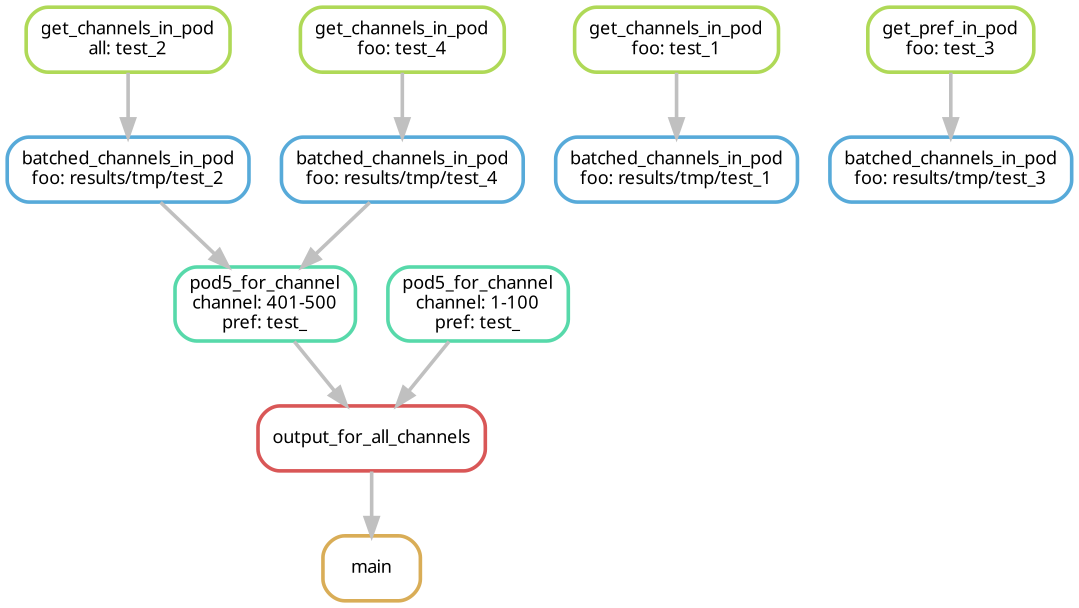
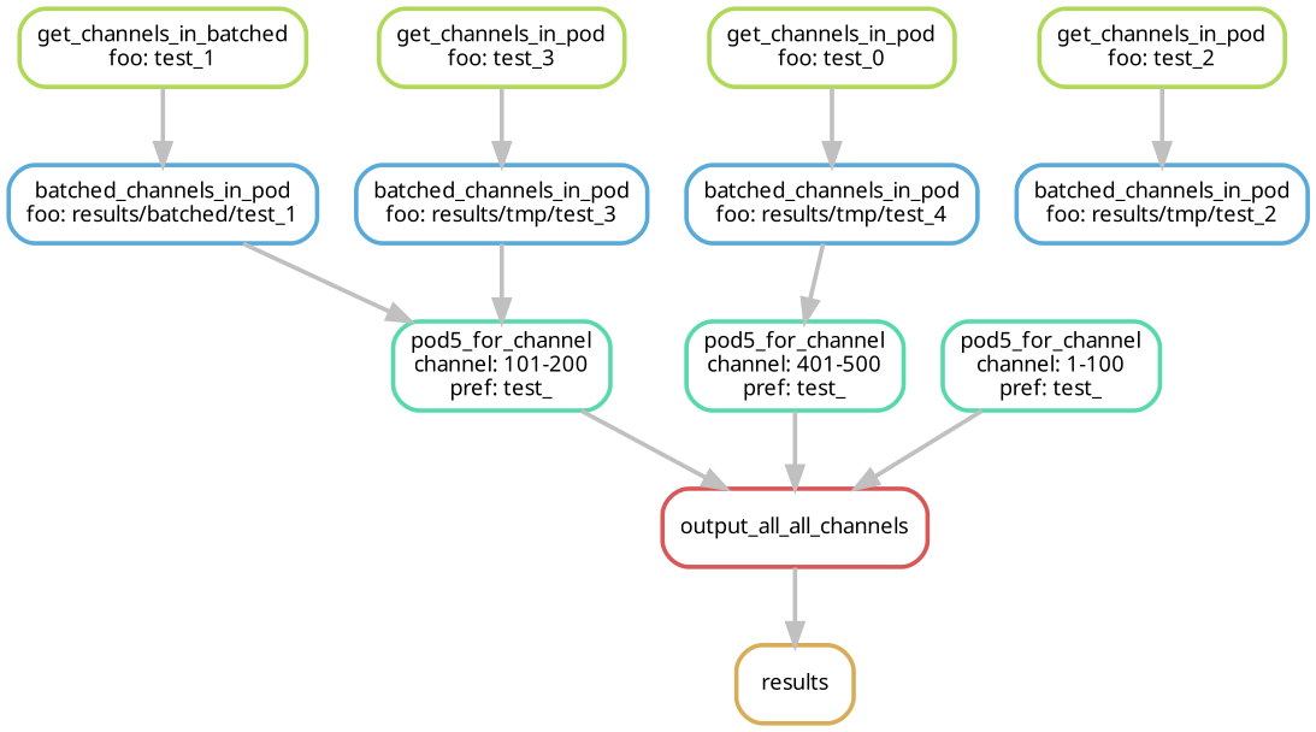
  digraph {
    bgcolor=white
    node [color="0.56 0.6 0.85" fontname=sans fontsize=10 penwidth=2 shape=box style=rounded]
    edge [color=grey penwidth=2]
-   n1 [color="0.11 0.6 0.85" label=main]
-   n2 [label="batched_channels_in_pod\nfoo: results/tmp/test_1"]
-   n4 [color="0.00 0.6 0.85" label=output_for_all_channels]
-   n5 [color="0.22 0.6 0.85" label="get_channels_in_pod\nfoo: test_1"]
+   n1 [color="0.11 0.6 0.85" label=results]
+   n2 [label="batched_channels_in_pod\nfoo: results/batched/test_1"]
+   n3 [color="0.44 0.6 0.85" label="pod5_for_channel\nchannel: 101-200\npref: test_"]
+   n4 [color="0.00 0.6 0.85" label=output_all_all_channels]
+   n5 [color="0.22 0.6 0.85" label="get_channels_in_batched\nfoo: test_1"]
    n6 [label="batched_channels_in_pod\nfoo: results/tmp/test_2"]
    n7 [color="0.44 0.6 0.85" label="pod5_for_channel\nchannel: 401-500\npref: test_"]
    n8 [color="0.44 0.6 0.85" label="pod5_for_channel\nchannel: 1-100\npref: test_"]
-   n9 [color="0.22 0.6 0.85" label="get_channels_in_pod\nall: test_2"]
+   n9 [color="0.22 0.6 0.85" label="get_channels_in_pod\nfoo: test_2"]
    n10 [label="batched_channels_in_pod\nfoo: results/tmp/test_3"]
-   n11 [color="0.22 0.6 0.85" label="get_pref_in_pod\nfoo: test_3"]
+   n11 [color="0.22 0.6 0.85" label="get_channels_in_pod\nfoo: test_3"]
    n12 [label="batched_channels_in_pod\nfoo: results/tmp/test_4"]
-   n13 [color="0.22 0.6 0.85" label="get_channels_in_pod\nfoo: test_4"]
+   n13 [color="0.22 0.6 0.85" label="get_channels_in_pod\nfoo: test_0"]
+   n2 -> n3
+   n3 -> n4
    n4 -> n1
    n5 -> n2
-   n6 -> n7
    n7 -> n4
    n8 -> n4
    n9 -> n6
+   n10 -> n3
    n11 -> n10
    n12 -> n7
    n13 -> n12
  }
